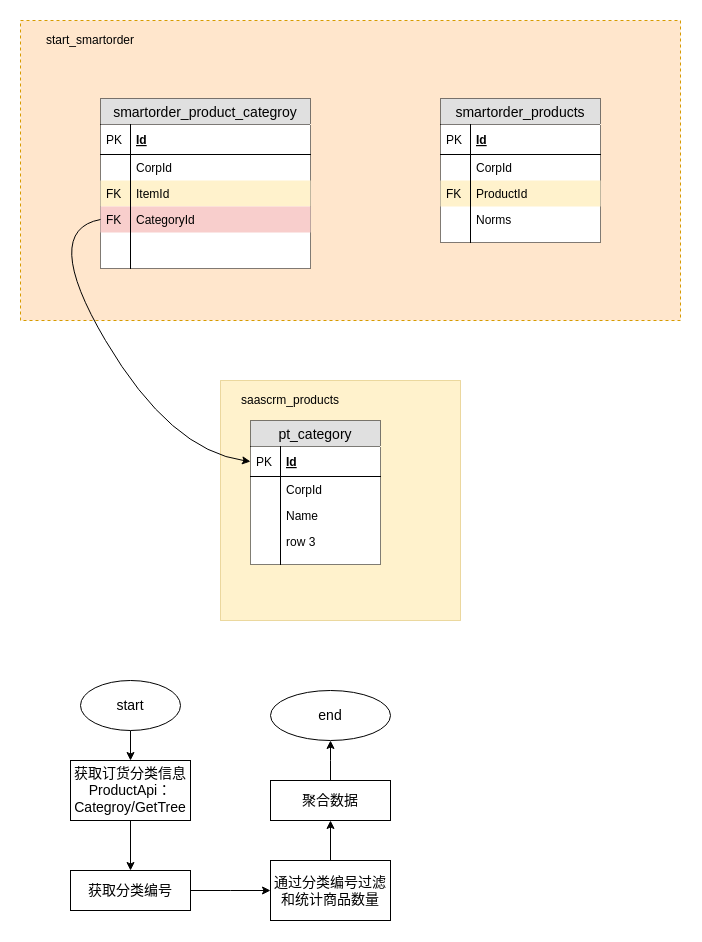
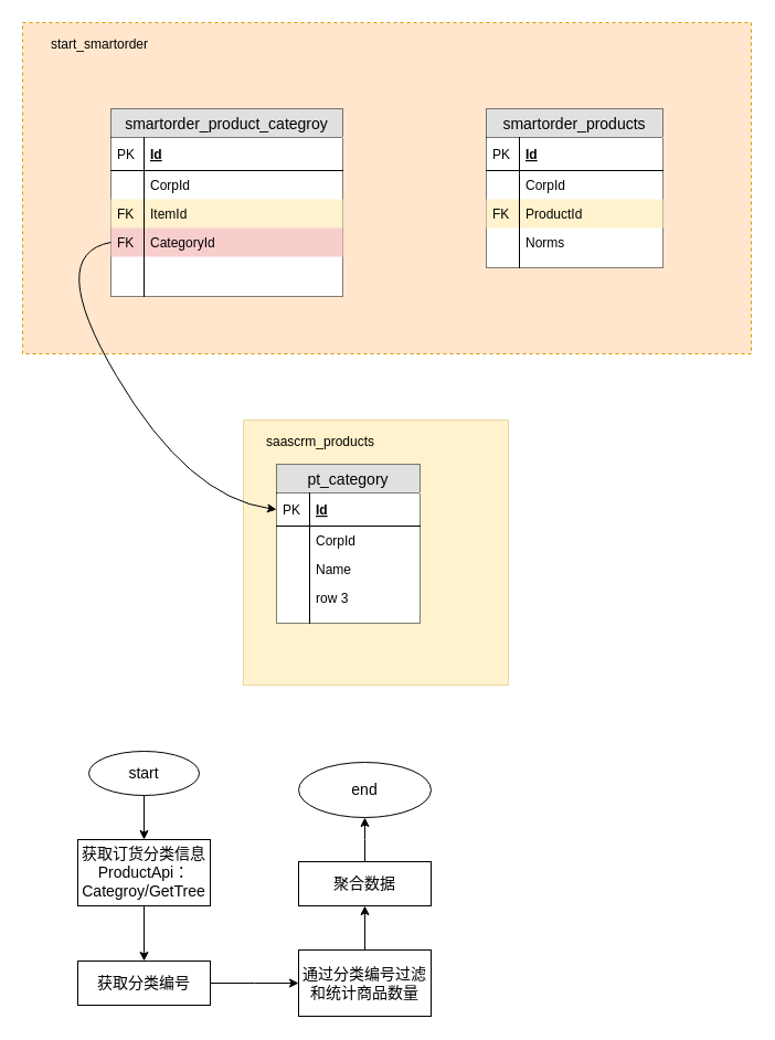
  <mxCell id="0" />
  <mxCell id="1" parent="0" />
  <mxCell id="2" value="" style="rounded=0;whiteSpace=wrap;html=1;dashed=1;fillColor=#ffe6cc;strokeColor=#d79b00;" parent="1" vertex="1"><mxGeometry x="20" y="20" width="660" height="300" as="geometry" /></mxCell>
  <mxCell id="3" value="start_smartorder" style="text;html=1;strokeColor=none;fillColor=none;align=center;verticalAlign=middle;whiteSpace=wrap;rounded=0;" parent="1" vertex="1"><mxGeometry x="30" y="30" width="120" height="20" as="geometry" /></mxCell>
  <mxCell id="4" value="smartorder_product_categroy" style="swimlane;fontStyle=0;childLayout=stackLayout;horizontal=1;startSize=26;fillColor=#e0e0e0;horizontalStack=0;resizeParent=1;resizeParentMax=0;resizeLast=0;collapsible=1;marginBottom=0;swimlaneFillColor=#ffffff;align=center;fontSize=14;dashed=1;dashPattern=1 1;" parent="1" vertex="1"><mxGeometry x="100" y="98" width="210" height="170" as="geometry" /></mxCell>
  <mxCell id="5" value="Id" style="shape=partialRectangle;top=0;left=0;right=0;bottom=1;align=left;verticalAlign=middle;fillColor=none;spacingLeft=34;spacingRight=4;overflow=hidden;rotatable=0;points=[[0,0.5],[1,0.5]];portConstraint=eastwest;dropTarget=0;fontStyle=5;fontSize=12;" parent="4" vertex="1"><mxGeometry y="26" width="210" height="30" as="geometry" /></mxCell>
  <mxCell id="6" value="PK" style="shape=partialRectangle;top=0;left=0;bottom=0;fillColor=none;align=left;verticalAlign=middle;spacingLeft=4;spacingRight=4;overflow=hidden;rotatable=0;points=[];portConstraint=eastwest;part=1;fontSize=12;" parent="5" vertex="1" connectable="0"><mxGeometry width="30" height="30" as="geometry" /></mxCell>
  <mxCell id="7" value="CorpId" style="shape=partialRectangle;top=0;left=0;right=0;bottom=0;align=left;verticalAlign=top;fillColor=none;spacingLeft=34;spacingRight=4;overflow=hidden;rotatable=0;points=[[0,0.5],[1,0.5]];portConstraint=eastwest;dropTarget=0;fontSize=12;" parent="4" vertex="1"><mxGeometry y="56" width="210" height="26" as="geometry" /></mxCell>
  <mxCell id="8" value="" style="shape=partialRectangle;top=0;left=0;bottom=0;fillColor=none;align=left;verticalAlign=top;spacingLeft=4;spacingRight=4;overflow=hidden;rotatable=0;points=[];portConstraint=eastwest;part=1;fontSize=12;" parent="7" vertex="1" connectable="0"><mxGeometry width="30" height="26" as="geometry" /></mxCell>
  <mxCell id="9" value="ItemId" style="shape=partialRectangle;top=0;left=0;right=0;bottom=0;align=left;verticalAlign=top;fillColor=#fff2cc;spacingLeft=34;spacingRight=4;overflow=hidden;rotatable=0;points=[[0,0.5],[1,0.5]];portConstraint=eastwest;dropTarget=0;fontSize=12;dashed=1;strokeColor=#d6b656;" parent="4" vertex="1"><mxGeometry y="82" width="210" height="26" as="geometry" /></mxCell>
  <mxCell id="10" value="FK" style="shape=partialRectangle;top=0;left=0;bottom=0;fillColor=none;align=left;verticalAlign=top;spacingLeft=4;spacingRight=4;overflow=hidden;rotatable=0;points=[];portConstraint=eastwest;part=1;fontSize=12;" parent="9" vertex="1" connectable="0"><mxGeometry width="30" height="26" as="geometry" /></mxCell>
  <mxCell id="11" value="CategoryId" style="shape=partialRectangle;top=0;left=0;right=0;bottom=0;align=left;verticalAlign=top;fillColor=#f8cecc;spacingLeft=34;spacingRight=4;overflow=hidden;rotatable=0;points=[[0,0.5],[1,0.5]];portConstraint=eastwest;dropTarget=0;fontSize=12;strokeColor=#b85450;" parent="4" vertex="1"><mxGeometry y="108" width="210" height="26" as="geometry" /></mxCell>
  <mxCell id="12" value="FK" style="shape=partialRectangle;top=0;left=0;bottom=0;fillColor=none;align=left;verticalAlign=top;spacingLeft=4;spacingRight=4;overflow=hidden;rotatable=0;points=[];portConstraint=eastwest;part=1;fontSize=12;" parent="11" vertex="1" connectable="0"><mxGeometry width="30" height="26" as="geometry" /></mxCell>
  <mxCell id="13" value="" style="shape=partialRectangle;top=0;left=0;right=0;bottom=0;align=left;verticalAlign=top;fillColor=none;spacingLeft=34;spacingRight=4;overflow=hidden;rotatable=0;points=[[0,0.5],[1,0.5]];portConstraint=eastwest;dropTarget=0;fontSize=12;" parent="4" vertex="1"><mxGeometry y="134" width="210" height="36" as="geometry" /></mxCell>
  <mxCell id="14" value="" style="shape=partialRectangle;top=0;left=0;bottom=0;fillColor=none;align=left;verticalAlign=top;spacingLeft=4;spacingRight=4;overflow=hidden;rotatable=0;points=[];portConstraint=eastwest;part=1;fontSize=12;" parent="13" vertex="1" connectable="0"><mxGeometry width="30" height="36" as="geometry" /></mxCell>
  <mxCell id="15" value="smartorder_products" style="swimlane;fontStyle=0;childLayout=stackLayout;horizontal=1;startSize=26;fillColor=#e0e0e0;horizontalStack=0;resizeParent=1;resizeParentMax=0;resizeLast=0;collapsible=1;marginBottom=0;swimlaneFillColor=#ffffff;align=center;fontSize=14;dashed=1;dashPattern=1 1;" parent="1" vertex="1"><mxGeometry x="440" y="98" width="160" height="144" as="geometry" /></mxCell>
  <mxCell id="16" value="Id" style="shape=partialRectangle;top=0;left=0;right=0;bottom=1;align=left;verticalAlign=middle;fillColor=none;spacingLeft=34;spacingRight=4;overflow=hidden;rotatable=0;points=[[0,0.5],[1,0.5]];portConstraint=eastwest;dropTarget=0;fontStyle=5;fontSize=12;" parent="15" vertex="1"><mxGeometry y="26" width="160" height="30" as="geometry" /></mxCell>
  <mxCell id="17" value="PK" style="shape=partialRectangle;top=0;left=0;bottom=0;fillColor=none;align=left;verticalAlign=middle;spacingLeft=4;spacingRight=4;overflow=hidden;rotatable=0;points=[];portConstraint=eastwest;part=1;fontSize=12;" parent="16" vertex="1" connectable="0"><mxGeometry width="30" height="30" as="geometry" /></mxCell>
  <mxCell id="18" value="CorpId" style="shape=partialRectangle;top=0;left=0;right=0;bottom=0;align=left;verticalAlign=top;fillColor=none;spacingLeft=34;spacingRight=4;overflow=hidden;rotatable=0;points=[[0,0.5],[1,0.5]];portConstraint=eastwest;dropTarget=0;fontSize=12;" parent="15" vertex="1"><mxGeometry y="56" width="160" height="26" as="geometry" /></mxCell>
  <mxCell id="19" value="" style="shape=partialRectangle;top=0;left=0;bottom=0;fillColor=none;align=left;verticalAlign=top;spacingLeft=4;spacingRight=4;overflow=hidden;rotatable=0;points=[];portConstraint=eastwest;part=1;fontSize=12;" parent="18" vertex="1" connectable="0"><mxGeometry width="30" height="26" as="geometry" /></mxCell>
  <mxCell id="20" value="ProductId" style="shape=partialRectangle;top=0;left=0;right=0;bottom=0;align=left;verticalAlign=top;fillColor=#fff2cc;spacingLeft=34;spacingRight=4;overflow=hidden;rotatable=0;points=[[0,0.5],[1,0.5]];portConstraint=eastwest;dropTarget=0;fontSize=12;strokeColor=#d6b656;" parent="15" vertex="1"><mxGeometry y="82" width="160" height="26" as="geometry" /></mxCell>
  <mxCell id="21" value="FK" style="shape=partialRectangle;top=0;left=0;bottom=0;fillColor=none;align=left;verticalAlign=top;spacingLeft=4;spacingRight=4;overflow=hidden;rotatable=0;points=[];portConstraint=eastwest;part=1;fontSize=12;" parent="20" vertex="1" connectable="0"><mxGeometry width="30" height="26" as="geometry" /></mxCell>
  <mxCell id="22" value="Norms" style="shape=partialRectangle;top=0;left=0;right=0;bottom=0;align=left;verticalAlign=top;fillColor=none;spacingLeft=34;spacingRight=4;overflow=hidden;rotatable=0;points=[[0,0.5],[1,0.5]];portConstraint=eastwest;dropTarget=0;fontSize=12;" parent="15" vertex="1"><mxGeometry y="108" width="160" height="26" as="geometry" /></mxCell>
  <mxCell id="23" value="" style="shape=partialRectangle;top=0;left=0;bottom=0;fillColor=none;align=left;verticalAlign=top;spacingLeft=4;spacingRight=4;overflow=hidden;rotatable=0;points=[];portConstraint=eastwest;part=1;fontSize=12;" parent="22" vertex="1" connectable="0"><mxGeometry width="30" height="26" as="geometry" /></mxCell>
  <mxCell id="24" value="" style="shape=partialRectangle;top=0;left=0;right=0;bottom=0;align=left;verticalAlign=top;fillColor=none;spacingLeft=34;spacingRight=4;overflow=hidden;rotatable=0;points=[[0,0.5],[1,0.5]];portConstraint=eastwest;dropTarget=0;fontSize=12;" parent="15" vertex="1"><mxGeometry y="134" width="160" height="10" as="geometry" /></mxCell>
  <mxCell id="25" value="" style="shape=partialRectangle;top=0;left=0;bottom=0;fillColor=none;align=left;verticalAlign=top;spacingLeft=4;spacingRight=4;overflow=hidden;rotatable=0;points=[];portConstraint=eastwest;part=1;fontSize=12;" parent="24" vertex="1" connectable="0"><mxGeometry width="30" height="10" as="geometry" /></mxCell>
  <mxCell id="26" value="" style="group" parent="1" vertex="1" connectable="0"><mxGeometry x="220" y="380" width="240" height="240" as="geometry" /></mxCell>
  <mxCell id="27" value="" style="group" parent="26" vertex="1" connectable="0"><mxGeometry width="240" height="240" as="geometry" /></mxCell>
  <mxCell id="28" value="" style="group" parent="27" vertex="1" connectable="0"><mxGeometry width="240" height="240" as="geometry" /></mxCell>
  <mxCell id="29" value="" style="whiteSpace=wrap;html=1;aspect=fixed;fillColor=#fff2cc;strokeColor=#d6b656;dashed=1;dashPattern=1 1;" parent="28" vertex="1"><mxGeometry width="240" height="240" as="geometry" /></mxCell>
  <mxCell id="30" value="pt_category" style="swimlane;fontStyle=0;childLayout=stackLayout;horizontal=1;startSize=26;fillColor=#e0e0e0;horizontalStack=0;resizeParent=1;resizeParentMax=0;resizeLast=0;collapsible=1;marginBottom=0;swimlaneFillColor=#ffffff;align=center;fontSize=14;dashed=1;dashPattern=1 1;" parent="28" vertex="1"><mxGeometry x="30" y="40" width="130" height="144" as="geometry" /></mxCell>
  <mxCell id="31" value="Id" style="shape=partialRectangle;top=0;left=0;right=0;bottom=1;align=left;verticalAlign=middle;fillColor=none;spacingLeft=34;spacingRight=4;overflow=hidden;rotatable=0;points=[[0,0.5],[1,0.5]];portConstraint=eastwest;dropTarget=0;fontStyle=5;fontSize=12;" parent="30" vertex="1"><mxGeometry y="26" width="130" height="30" as="geometry" /></mxCell>
  <mxCell id="32" value="PK" style="shape=partialRectangle;top=0;left=0;bottom=0;fillColor=none;align=left;verticalAlign=middle;spacingLeft=4;spacingRight=4;overflow=hidden;rotatable=0;points=[];portConstraint=eastwest;part=1;fontSize=12;" parent="31" vertex="1" connectable="0"><mxGeometry width="30" height="30" as="geometry" /></mxCell>
  <mxCell id="33" value="CorpId" style="shape=partialRectangle;top=0;left=0;right=0;bottom=0;align=left;verticalAlign=top;fillColor=none;spacingLeft=34;spacingRight=4;overflow=hidden;rotatable=0;points=[[0,0.5],[1,0.5]];portConstraint=eastwest;dropTarget=0;fontSize=12;" parent="30" vertex="1"><mxGeometry y="56" width="130" height="26" as="geometry" /></mxCell>
  <mxCell id="34" value="" style="shape=partialRectangle;top=0;left=0;bottom=0;fillColor=none;align=left;verticalAlign=top;spacingLeft=4;spacingRight=4;overflow=hidden;rotatable=0;points=[];portConstraint=eastwest;part=1;fontSize=12;" parent="33" vertex="1" connectable="0"><mxGeometry width="30" height="26" as="geometry" /></mxCell>
  <mxCell id="35" value="Name" style="shape=partialRectangle;top=0;left=0;right=0;bottom=0;align=left;verticalAlign=top;fillColor=none;spacingLeft=34;spacingRight=4;overflow=hidden;rotatable=0;points=[[0,0.5],[1,0.5]];portConstraint=eastwest;dropTarget=0;fontSize=12;" parent="30" vertex="1"><mxGeometry y="82" width="130" height="26" as="geometry" /></mxCell>
  <mxCell id="36" value="" style="shape=partialRectangle;top=0;left=0;bottom=0;fillColor=none;align=left;verticalAlign=top;spacingLeft=4;spacingRight=4;overflow=hidden;rotatable=0;points=[];portConstraint=eastwest;part=1;fontSize=12;" parent="35" vertex="1" connectable="0"><mxGeometry width="30" height="26" as="geometry" /></mxCell>
  <mxCell id="37" value="row 3" style="shape=partialRectangle;top=0;left=0;right=0;bottom=0;align=left;verticalAlign=top;fillColor=none;spacingLeft=34;spacingRight=4;overflow=hidden;rotatable=0;points=[[0,0.5],[1,0.5]];portConstraint=eastwest;dropTarget=0;fontSize=12;" parent="30" vertex="1"><mxGeometry y="108" width="130" height="26" as="geometry" /></mxCell>
  <mxCell id="38" value="" style="shape=partialRectangle;top=0;left=0;bottom=0;fillColor=none;align=left;verticalAlign=top;spacingLeft=4;spacingRight=4;overflow=hidden;rotatable=0;points=[];portConstraint=eastwest;part=1;fontSize=12;" parent="37" vertex="1" connectable="0"><mxGeometry width="30" height="26" as="geometry" /></mxCell>
  <mxCell id="39" value="" style="shape=partialRectangle;top=0;left=0;right=0;bottom=0;align=left;verticalAlign=top;fillColor=none;spacingLeft=34;spacingRight=4;overflow=hidden;rotatable=0;points=[[0,0.5],[1,0.5]];portConstraint=eastwest;dropTarget=0;fontSize=12;" parent="30" vertex="1"><mxGeometry y="134" width="130" height="10" as="geometry" /></mxCell>
  <mxCell id="40" value="" style="shape=partialRectangle;top=0;left=0;bottom=0;fillColor=none;align=left;verticalAlign=top;spacingLeft=4;spacingRight=4;overflow=hidden;rotatable=0;points=[];portConstraint=eastwest;part=1;fontSize=12;" parent="39" vertex="1" connectable="0"><mxGeometry width="30" height="10" as="geometry" /></mxCell>
  <mxCell id="41" value="saascrm_products" style="text;html=1;strokeColor=none;fillColor=none;align=center;verticalAlign=middle;whiteSpace=wrap;rounded=0;" parent="28" vertex="1"><mxGeometry x="10" y="10" width="120" height="20" as="geometry" /></mxCell>
  <mxCell id="42" value="" style="curved=1;endArrow=classic;html=1;exitX=0;exitY=0.5;exitDx=0;exitDy=0;entryX=0;entryY=0.5;entryDx=0;entryDy=0;" parent="1" source="11" target="31" edge="1"><mxGeometry width="50" height="50" relative="1" as="geometry"><mxPoint x="20" y="690" as="sourcePoint" /><mxPoint x="70" y="640" as="targetPoint" /><Array as="points"><mxPoint x="40" y="230" /><mxPoint x="170" y="450" /></Array></mxGeometry></mxCell>
  <mxCell id="43" value="" style="edgeStyle=orthogonalEdgeStyle;rounded=0;orthogonalLoop=1;jettySize=auto;html=1;fontSize=14;" parent="1" source="44" target="46" edge="1"><mxGeometry relative="1" as="geometry" /></mxCell>
- <mxCell id="44" value="start" style="ellipse;whiteSpace=wrap;html=1;strokeColor=#000000;fontSize=14;" parent="1" vertex="1"><mxGeometry x="80" y="680" width="100" height="50" as="geometry" /></mxCell>
+ <mxCell id="44" value="start" style="ellipse;whiteSpace=wrap;html=1;strokeColor=#000000;fontSize=14;" parent="1" vertex="1"><mxGeometry x="80" y="680" width="100" height="40" as="geometry" /></mxCell>
  <mxCell id="45" value="" style="edgeStyle=orthogonalEdgeStyle;rounded=0;orthogonalLoop=1;jettySize=auto;html=1;fontSize=14;" parent="1" source="46" target="48" edge="1"><mxGeometry relative="1" as="geometry" /></mxCell>
  <mxCell id="46" value="获取订货分类信息&lt;br style=&quot;font-size: 14px;&quot;&gt;ProductApi：Categroy/GetTree" style="rounded=0;whiteSpace=wrap;html=1;strokeColor=#000000;fontSize=14;" parent="1" vertex="1"><mxGeometry x="70" y="760" width="120" height="60" as="geometry" /></mxCell>
  <mxCell id="47" value="" style="edgeStyle=orthogonalEdgeStyle;rounded=0;orthogonalLoop=1;jettySize=auto;html=1;fontSize=14;" parent="1" source="48" edge="1"><mxGeometry relative="1" as="geometry"><mxPoint x="270" y="890" as="targetPoint" /></mxGeometry></mxCell>
  <mxCell id="48" value="获取分类编号" style="rounded=0;whiteSpace=wrap;html=1;strokeColor=#000000;fontSize=14;" parent="1" vertex="1"><mxGeometry x="70" y="870" width="120" height="40" as="geometry" /></mxCell>
  <mxCell id="49" value="" style="edgeStyle=orthogonalEdgeStyle;rounded=0;orthogonalLoop=1;jettySize=auto;html=1;fontSize=14;" parent="1" source="50" target="52" edge="1"><mxGeometry relative="1" as="geometry" /></mxCell>
  <mxCell id="50" value="通过分类编号过滤和统计商品数量" style="rounded=0;whiteSpace=wrap;html=1;strokeColor=#000000;fontSize=14;" parent="1" vertex="1"><mxGeometry x="270" y="860" width="120" height="60" as="geometry" /></mxCell>
  <mxCell id="51" value="" style="edgeStyle=orthogonalEdgeStyle;rounded=0;orthogonalLoop=1;jettySize=auto;html=1;fontSize=14;" parent="1" source="52" edge="1"><mxGeometry relative="1" as="geometry"><mxPoint x="330" y="740" as="targetPoint" /></mxGeometry></mxCell>
  <mxCell id="52" value="聚合数据" style="rounded=0;whiteSpace=wrap;html=1;strokeColor=#000000;fontSize=14;" parent="1" vertex="1"><mxGeometry x="270" y="780" width="120" height="40" as="geometry" /></mxCell>
  <mxCell id="53" value="end" style="ellipse;whiteSpace=wrap;html=1;strokeColor=#000000;fontSize=14;" parent="1" vertex="1"><mxGeometry x="270" y="690" width="120" height="50" as="geometry" /></mxCell>
